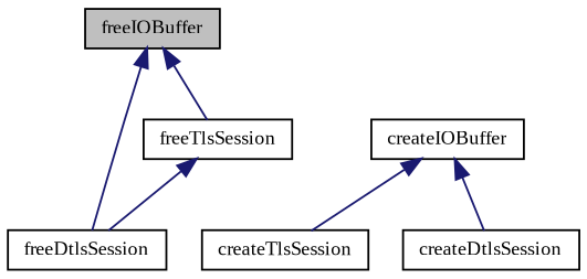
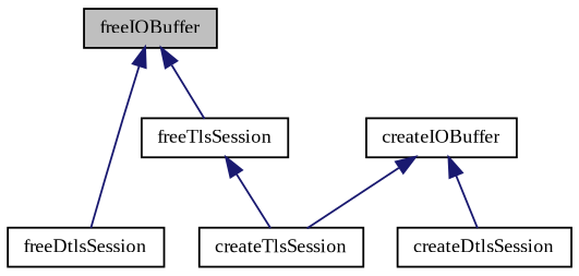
  digraph {
    fontname="Liberation Serif"
    rankdir=TB
    node [color=black fillcolor=white fontname="Liberation Serif" fontsize=10 shape=record style=filled]
    edge [color=midnightblue dir=back fontname="Liberation Serif" fontsize=10 labelfontname=Helvetica labelfontsize=10 style=solid]
    n1 [fillcolor=grey75 fontcolor=black height=0.2 label=freeIOBuffer width=0.4]
    n2 [height=0.2 label=freeDtlsSession width=0.4]
    n3 [height=0.2 label=freeTlsSession width=0.4]
    n4 [height=0.2 label=createIOBuffer width=0.4]
    n5 [height=0.2 label=createDtlsSession width=0.4]
    n6 [height=0.2 label=createTlsSession width=0.4]
    n1 -> n2
    n1 -> n3
-   n3 -> n2
+   n3 -> n6
    n4 -> n5
    n4 -> n6
  }
